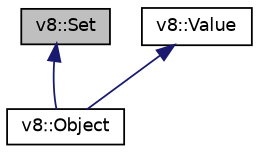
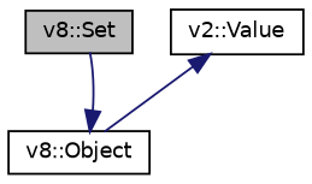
  digraph {
    node [color=black fillcolor=white fontname=Helvetica fontsize=10 shape=record style=filled]
    edge [color=midnightblue dir=back fontname=Helvetica fontsize=10 labelfontname=Helvetica labelfontsize=10 style=solid]
    n1 [fillcolor=grey75 fontcolor=black height=0.2 label="v8::Set" width=0.4]
    n2 [height=0.2 label="v8::Object" width=0.4]
-   n3 [height=0.2 label="v8::Value" width=0.4]
-   n1 -> n2
+   n3 [height=0.2 label="v2::Value" width=0.4]
+   n2 -> n1
    n3 -> n2
  }
